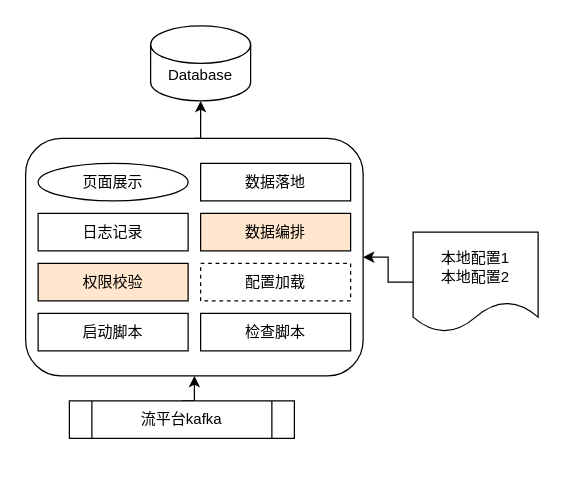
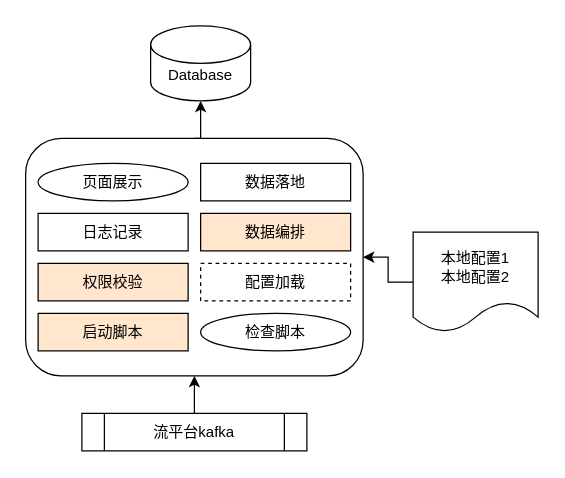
  <mxCell id="0" />
  <mxCell id="1" parent="0" />
  <mxCell id="2" value="" style="shape=cylinder3;whiteSpace=wrap;html=1;boundedLbl=1;backgroundOutline=1;size=15;" vertex="1" parent="1"><mxGeometry x="120" y="20" width="80" height="60" as="geometry" /></mxCell>
  <mxCell id="3" value="Database" style="text;html=1;strokeColor=none;fillColor=none;align=center;verticalAlign=middle;whiteSpace=wrap;rounded=0;" vertex="1" parent="1"><mxGeometry x="140" y="50" width="40" height="20" as="geometry" /></mxCell>
  <mxCell id="4" style="edgeStyle=orthogonalEdgeStyle;rounded=0;orthogonalLoop=1;jettySize=auto;html=1;exitX=0.5;exitY=0;exitDx=0;exitDy=0;entryX=0.5;entryY=1;entryDx=0;entryDy=0;entryPerimeter=0;" edge="1" parent="1" source="5" target="2"><mxGeometry relative="1" as="geometry" /></mxCell>
  <mxCell id="5" value="" style="rounded=1;whiteSpace=wrap;html=1;" vertex="1" parent="1"><mxGeometry x="20" y="110" width="270" height="190" as="geometry" /></mxCell>
  <mxCell id="6" value="权限校验" style="rounded=0;whiteSpace=wrap;html=1;fillColor=#ffe6cc;" vertex="1" parent="1"><mxGeometry x="30" y="210" width="120" height="30" as="geometry" /></mxCell>
  <mxCell id="7" style="edgeStyle=orthogonalEdgeStyle;rounded=0;orthogonalLoop=1;jettySize=auto;html=1;exitX=0.5;exitY=0;exitDx=0;exitDy=0;entryX=0.5;entryY=1;entryDx=0;entryDy=0;" edge="1" parent="1" source="8" target="5"><mxGeometry relative="1" as="geometry" /></mxCell>
- <mxCell id="8" value="流平台kafka" style="shape=process;whiteSpace=wrap;html=1;backgroundOutline=1;" vertex="1" parent="1"><mxGeometry x="55" y="320" width="180" height="30" as="geometry" /></mxCell>
+ <mxCell id="8" value="流平台kafka" style="shape=process;whiteSpace=wrap;html=1;backgroundOutline=1;" vertex="1" parent="1"><mxGeometry x="65" y="330" width="180" height="30" as="geometry" /></mxCell>
  <mxCell id="9" value="配置加载" style="rounded=0;whiteSpace=wrap;html=1;dashed=1;" vertex="1" parent="1"><mxGeometry x="160" y="210" width="120" height="30" as="geometry" /></mxCell>
  <mxCell id="10" style="edgeStyle=orthogonalEdgeStyle;rounded=0;orthogonalLoop=1;jettySize=auto;html=1;exitX=0;exitY=0.5;exitDx=0;exitDy=0;" edge="1" parent="1" source="11" target="5"><mxGeometry relative="1" as="geometry" /></mxCell>
  <mxCell id="11" value="本地配置1&lt;br&gt;本地配置2" style="shape=document;whiteSpace=wrap;html=1;boundedLbl=1;" vertex="1" parent="1"><mxGeometry x="330" y="185" width="100" height="80" as="geometry" /></mxCell>
  <mxCell id="12" value="数据编排" style="rounded=0;whiteSpace=wrap;html=1;fillColor=#ffe6cc;" vertex="1" parent="1"><mxGeometry x="160" y="170" width="120" height="30" as="geometry" /></mxCell>
  <mxCell id="13" value="数据落地" style="rounded=0;whiteSpace=wrap;html=1;" vertex="1" parent="1"><mxGeometry x="160" y="130" width="120" height="30" as="geometry" /></mxCell>
  <mxCell id="14" value="页面展示" style="ellipse;whiteSpace=wrap;html=1;" vertex="1" parent="1"><mxGeometry x="30" y="130" width="120" height="30" as="geometry" /></mxCell>
  <mxCell id="15" value="日志记录" style="rounded=0;whiteSpace=wrap;html=1;" vertex="1" parent="1"><mxGeometry x="30" y="170" width="120" height="30" as="geometry" /></mxCell>
- <mxCell id="16" value="启动脚本" style="rounded=0;whiteSpace=wrap;html=1;" vertex="1" parent="1"><mxGeometry x="30" y="250" width="120" height="30" as="geometry" /></mxCell>
- <mxCell id="17" value="检查脚本" style="rounded=0;whiteSpace=wrap;html=1;" vertex="1" parent="1"><mxGeometry x="160" y="250" width="120" height="30" as="geometry" /></mxCell>
+ <mxCell id="16" value="启动脚本" style="rounded=0;whiteSpace=wrap;html=1;fillColor=#ffe6cc;" vertex="1" parent="1"><mxGeometry x="30" y="250" width="120" height="30" as="geometry" /></mxCell>
+ <mxCell id="17" value="检查脚本" style="ellipse;whiteSpace=wrap;html=1;" vertex="1" parent="1"><mxGeometry x="160" y="250" width="120" height="30" as="geometry" /></mxCell>
